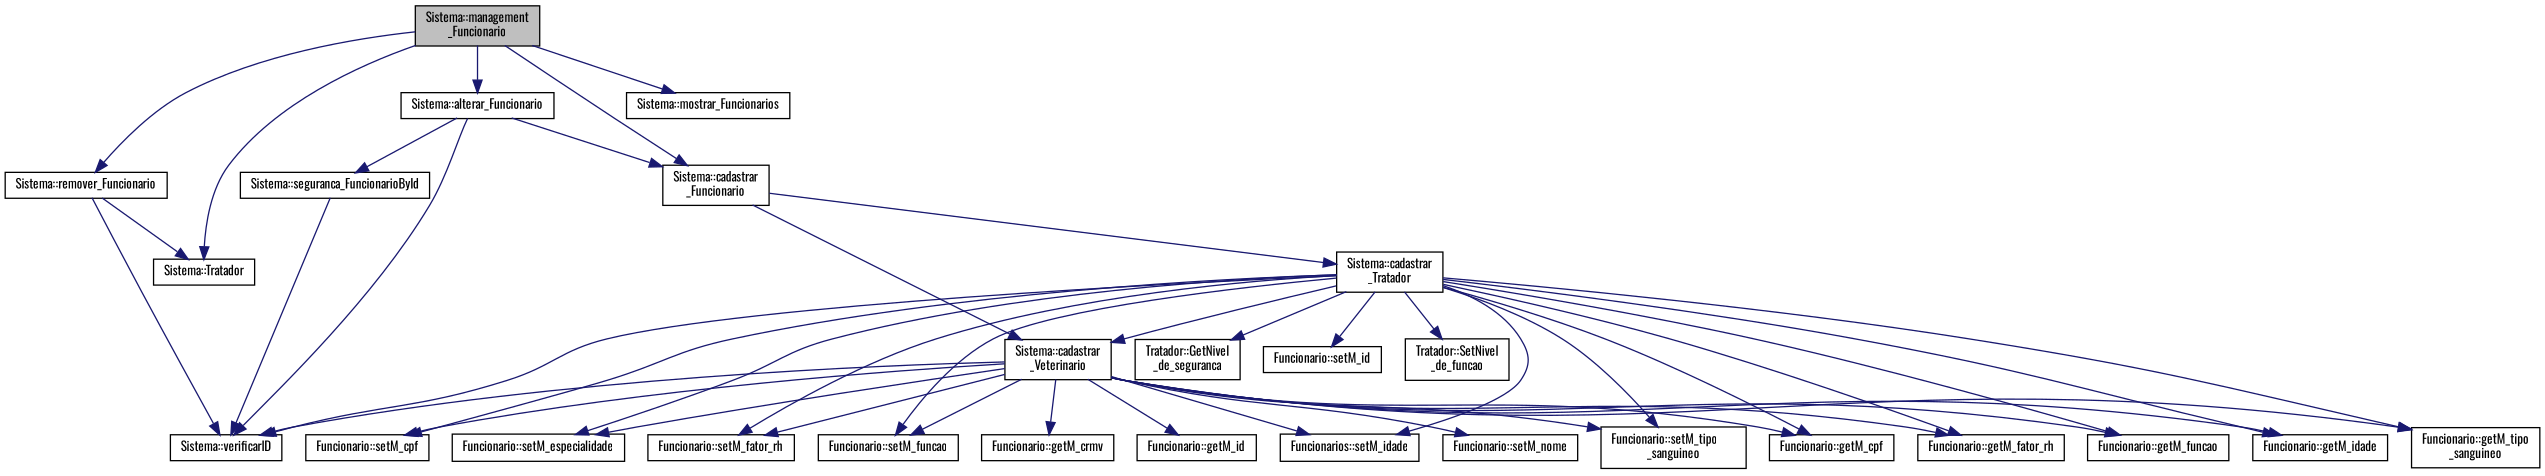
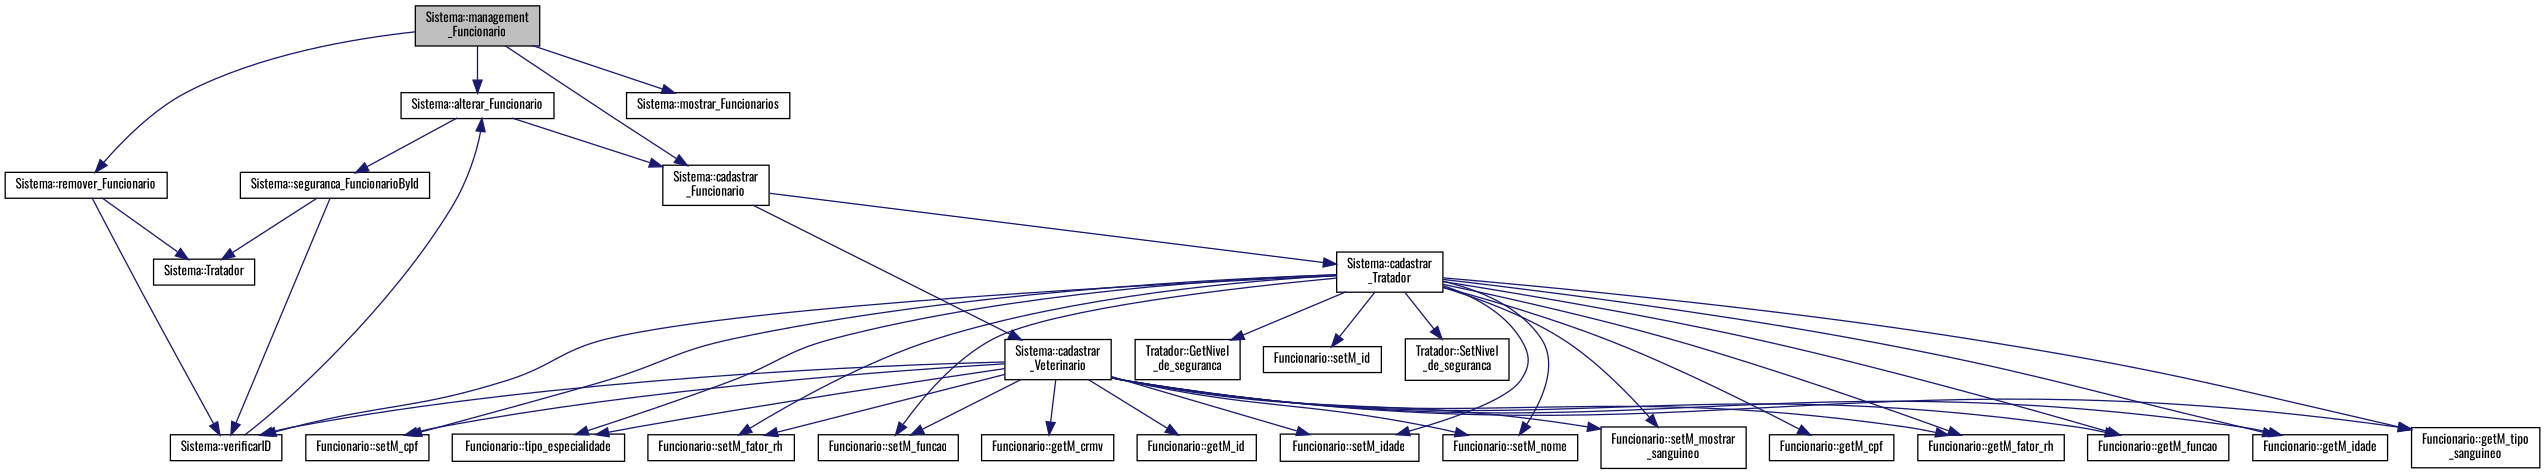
  digraph {
    fontname=Oswald
    rankdir=TB
    node [color=black fillcolor=white fontname=Oswald fontsize=10 shape=record style=filled]
    edge [color=midnightblue fontname=Oswald fontsize=10 labelfontname=Helvetica labelfontsize=10 style=solid]
    n1 [fillcolor=grey75 fontcolor=black height=0.2 label="Sistema::management\l_Funcionario" width=0.4]
    n2 [height=0.2 label="Sistema::alterar_Funcionario" width=0.4]
    n3 [height=0.2 label="Sistema::cadastrar\l_Funcionario" width=0.4]
    n4 [height=0.2 label="Sistema::mostrar_Funcionarios" width=0.4]
    n5 [height=0.2 label="Sistema::remover_Funcionario" width=0.4]
    n6 [height=0.2 label="Sistema::Tratador" width=0.4]
    n7 [height=0.2 label="Sistema::verificarID" width=0.4]
    n8 [height=0.2 label="Sistema::seguranca_FuncionarioById" width=0.4]
    n9 [height=0.2 label="Sistema::cadastrar\l_Tratador" width=0.4]
    n10 [height=0.2 label="Sistema::cadastrar\l_Veterinario" width=0.4]
    n11 [height=0.2 label="Funcionario::getM_cpf" width=0.4]
    n12 [height=0.2 label="Funcionario::getM_fator_rh" width=0.4]
    n13 [height=0.2 label="Funcionario::getM_funcao" width=0.4]
    n14 [height=0.2 label="Funcionario::getM_idade" width=0.4]
    n15 [height=0.2 label="Funcionario::getM_tipo\l_sanguineo" width=0.4]
    n16 [height=0.2 label="Tratador::GetNivel\l_de_seguranca" width=0.4]
    n17 [height=0.2 label="Funcionario::setM_cpf" width=0.4]
-   n18 [height=0.2 label="Funcionario::setM_especialidade" width=0.4]
+   n18 [height=0.2 label="Funcionario::tipo_especialidade" width=0.4]
    n19 [height=0.2 label="Funcionario::setM_fator_rh" width=0.4]
    n20 [height=0.2 label="Funcionario::setM_funcao" width=0.4]
    n21 [height=0.2 label="Funcionario::setM_id" width=0.4]
-   n22 [height=0.2 label="Funcionarios::setM_idade" width=0.4]
+   n22 [height=0.2 label="Funcionario::setM_idade" width=0.4]
    n23 [height=0.2 label="Funcionario::setM_nome" width=0.4]
-   n24 [height=0.2 label="Funcionario::setM_tipo\l_sanguineo" width=0.4]
-   n25 [height=0.2 label="Tratador::SetNivel\l_de_funcao" width=0.4]
+   n24 [height=0.2 label="Funcionario::setM_mostrar\l_sanguineo" width=0.4]
+   n25 [height=0.2 label="Tratador::SetNivel\l_de_seguranca" width=0.4]
    n26 [height=0.2 label="Funcionario::getM_id" width=0.4]
    n27 [height=0.2 label="Funcionario::getM_crmv" width=0.4]
    n1 -> n2
    n1 -> n3
    n1 -> n4
    n1 -> n5
-   n1 -> n6
+   n8 -> n6
    n2 -> n3
-   n2 -> n7
+   n7 -> n2
    n2 -> n8
    n3 -> n9
    n3 -> n10
    n5 -> n6
    n5 -> n7
    n8 -> n7
    n9 -> n7
    n9 -> n11
    n9 -> n12
    n9 -> n13
    n9 -> n14
    n9 -> n15
    n9 -> n16
    n9 -> n17
    n9 -> n18
    n9 -> n19
    n9 -> n20
    n9 -> n21
    n9 -> n22
-   n9 -> n10
+   n9 -> n23
    n9 -> n24
    n9 -> n25
    n10 -> n7
-   n10 -> n11
    n10 -> n12
    n10 -> n13
    n10 -> n14
    n10 -> n15
    n10 -> n17
    n10 -> n18
    n10 -> n19
    n10 -> n20
    n10 -> n22
    n10 -> n23
    n10 -> n24
    n10 -> n26
    n10 -> n27
  }
